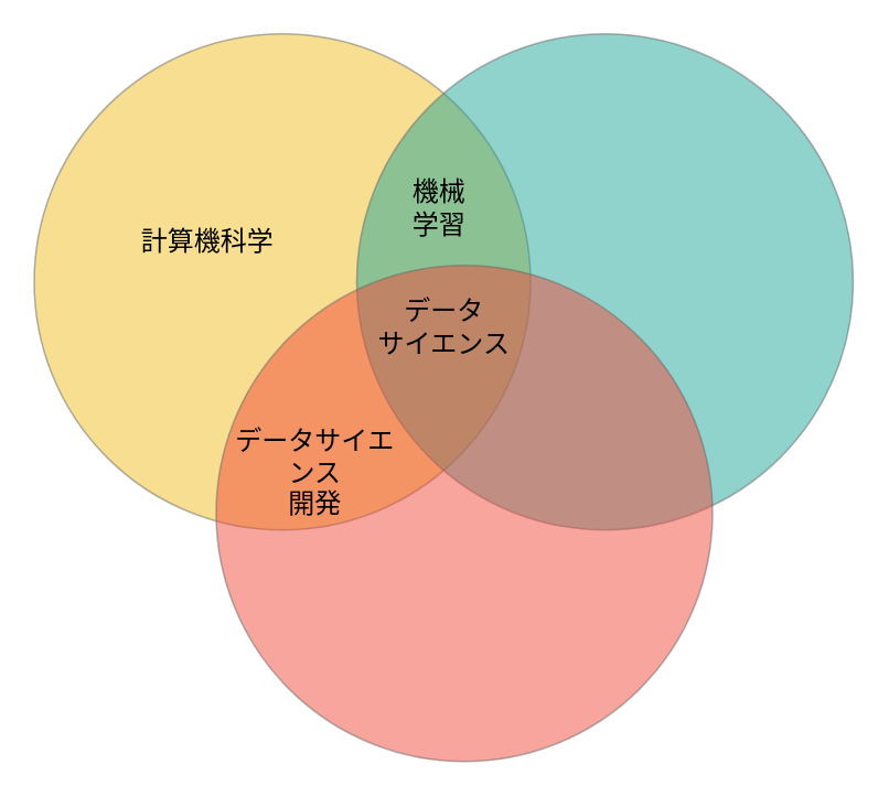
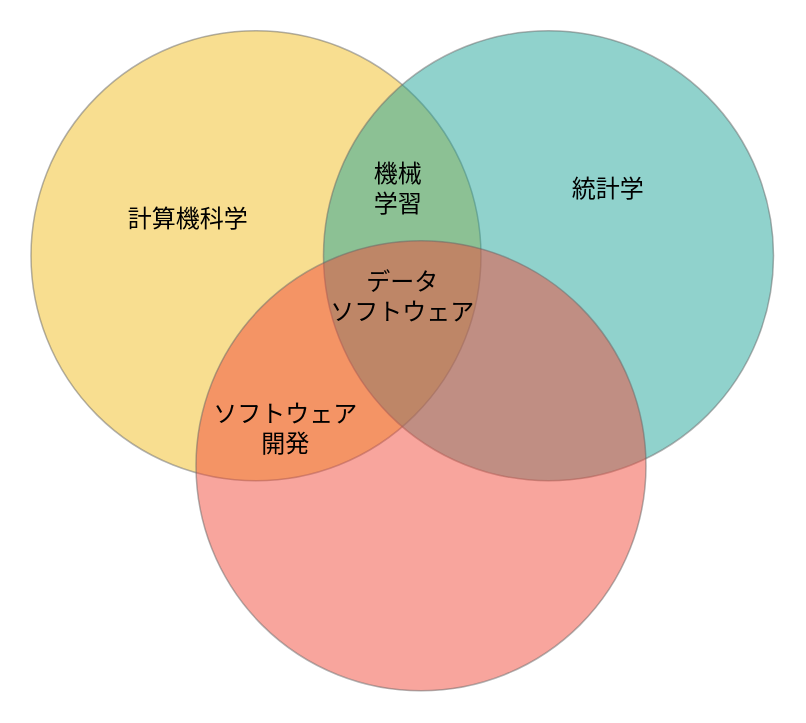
  <mxCell id="0" />
  <mxCell id="1" parent="0" />
  <mxCell id="2" value="" style="ellipse;whiteSpace=wrap;html=1;aspect=fixed;fillColor=#F2BE22;strokeColor=#666666;opacity=50;fontColor=#333333;fontSize=16;fontFamily=Helvetica;" vertex="1" parent="1"><mxGeometry x="20" y="20" width="300" height="300" as="geometry" /></mxCell>
  <mxCell id="3" value="" style="ellipse;whiteSpace=wrap;html=1;aspect=fixed;fillColor=#22A699;fontColor=#333333;strokeColor=#666666;opacity=50;fontSize=16;fontFamily=Helvetica;" vertex="1" parent="1"><mxGeometry x="215" y="20" width="300" height="300" as="geometry" /></mxCell>
  <mxCell id="4" value="" style="ellipse;whiteSpace=wrap;html=1;aspect=fixed;fillColor=#F24C3D;fontColor=#333333;strokeColor=#666666;opacity=50;fontSize=16;" vertex="1" parent="1"><mxGeometry x="130" y="160" width="300" height="300" as="geometry" /></mxCell>
+ <mxCell id="5" value="&lt;font style=&quot;font-size: 16px;&quot;&gt;&lt;span&gt;統計学&lt;/span&gt;&lt;/font&gt;" style="text;html=1;strokeColor=none;fillColor=none;align=center;verticalAlign=middle;whiteSpace=wrap;rounded=0;fontSize=16;fontStyle=0;fontFamily=Helvetica;" vertex="1" parent="1"><mxGeometry x="370" y="100" width="70" height="50" as="geometry" /></mxCell>
  <mxCell id="6" value="&lt;font style=&quot;&quot;&gt;&lt;span&gt;計算機科学&lt;/span&gt;&lt;br style=&quot;font-size: 16px;&quot;&gt;&lt;/font&gt;" style="text;html=1;strokeColor=none;fillColor=none;align=center;verticalAlign=middle;whiteSpace=wrap;rounded=0;fontSize=16;fontStyle=0;fontFamily=Helvetica;" vertex="1" parent="1"><mxGeometry x="70" y="120" width="110" height="50" as="geometry" /></mxCell>
  <mxCell id="7" value="&lt;span style=&quot;font-size: 16px;&quot;&gt;機械&lt;br style=&quot;font-size: 16px;&quot;&gt;学習&lt;br style=&quot;font-size: 16px;&quot;&gt;&lt;/span&gt;" style="text;html=1;strokeColor=none;fillColor=none;align=center;verticalAlign=middle;whiteSpace=wrap;rounded=0;fontSize=16;fontFamily=Helvetica;" vertex="1" parent="1"><mxGeometry x="190" y="80" width="150" height="90" as="geometry" /></mxCell>
- <mxCell id="8" value="&lt;font style=&quot;font-size: 16px;&quot;&gt;データサイエンス&lt;br&gt;開発&lt;/font&gt;" style="text;html=1;strokeColor=none;fillColor=none;align=center;verticalAlign=middle;whiteSpace=wrap;rounded=0;fontSize=16;fontFamily=Helvetica;" vertex="1" parent="1"><mxGeometry x="140" y="260" width="100" height="50" as="geometry" /></mxCell>
- <mxCell id="9" value="&lt;span style=&quot;font-size: 16px;&quot;&gt;データ&lt;br style=&quot;font-size: 16px;&quot;&gt;サイエンス&lt;br style=&quot;font-size: 16px;&quot;&gt;&lt;/span&gt;" style="text;html=1;strokeColor=none;fillColor=none;align=center;verticalAlign=middle;whiteSpace=wrap;rounded=0;fontSize=16;fontFamily=Helvetica;" vertex="1" parent="1"><mxGeometry x="215" y="162" width="106" height="70" as="geometry" /></mxCell>
+ <mxCell id="8" value="&lt;font style=&quot;font-size: 16px;&quot;&gt;ソフトウェア&lt;br&gt;開発&lt;/font&gt;" style="text;html=1;strokeColor=none;fillColor=none;align=center;verticalAlign=middle;whiteSpace=wrap;rounded=0;fontSize=16;fontFamily=Helvetica;" vertex="1" parent="1"><mxGeometry x="140" y="260" width="100" height="50" as="geometry" /></mxCell>
+ <mxCell id="9" value="&lt;span style=&quot;font-size: 16px;&quot;&gt;データ&lt;br style=&quot;font-size: 16px;&quot;&gt;ソフトウェア&lt;br style=&quot;font-size: 16px;&quot;&gt;&lt;/span&gt;" style="text;html=1;strokeColor=none;fillColor=none;align=center;verticalAlign=middle;whiteSpace=wrap;rounded=0;fontSize=16;fontFamily=Helvetica;" vertex="1" parent="1"><mxGeometry x="215" y="162" width="106" height="70" as="geometry" /></mxCell>
